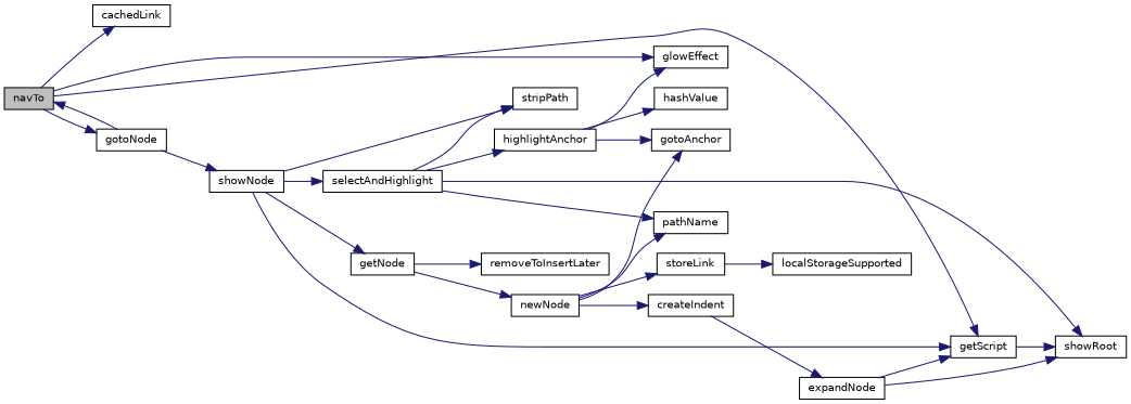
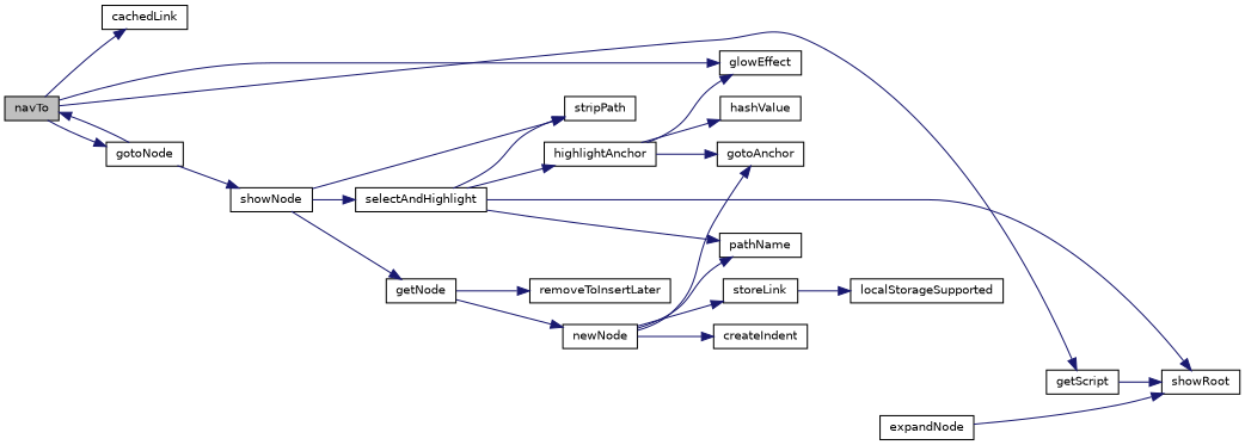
  digraph {
    rankdir=LR
    node [color=black fillcolor=white fontname=Helvetica fontsize=10 shape=record style=filled]
    edge [color=midnightblue fontname=Helvetica fontsize=10 labelfontname=Helvetica labelfontsize=10 style=solid]
    n1 [fillcolor=grey75 fontcolor=black height=0.2 label=navTo width=0.4]
    n2 [height=0.2 label=cachedLink width=0.4]
    n3 [height=0.2 label=glowEffect width=0.4]
    n4 [height=0.2 label=gotoNode width=0.4]
    n5 [height=0.2 label=getScript width=0.4]
    n6 [height=0.2 label=showNode width=0.4]
    n7 [height=0.2 label=showRoot width=0.4]
    n8 [height=0.2 label=localStorageSupported width=0.4]
    n9 [height=0.2 label=getNode width=0.4]
    n10 [height=0.2 label=stripPath width=0.4]
    n11 [height=0.2 label=selectAndHighlight width=0.4]
    n12 [height=0.2 label=removeToInsertLater width=0.4]
    n13 [height=0.2 label=newNode width=0.4]
    n14 [height=0.2 label=expandNode width=0.4]
    n15 [height=0.2 label=pathName width=0.4]
    n16 [height=0.2 label=highlightAnchor width=0.4]
    n17 [height=0.2 label=createIndent width=0.4]
    n18 [height=0.2 label=storeLink width=0.4]
    n19 [height=0.2 label=gotoAnchor width=0.4]
    n20 [height=0.2 label=hashValue width=0.4]
    n1 -> n2
    n1 -> n3
    n1 -> n4
    n1 -> n5
    n4 -> n1
    n4 -> n6
    n5 -> n7
-   n6 -> n5
    n6 -> n9
    n6 -> n10
    n6 -> n11
    n9 -> n12
    n9 -> n13
    n11 -> n7
    n11 -> n10
    n11 -> n15
    n11 -> n16
    n13 -> n15
    n13 -> n17
    n13 -> n18
    n13 -> n19
-   n14 -> n5
    n14 -> n7
    n16 -> n3
    n16 -> n19
    n16 -> n20
-   n17 -> n14
    n18 -> n8
  }
